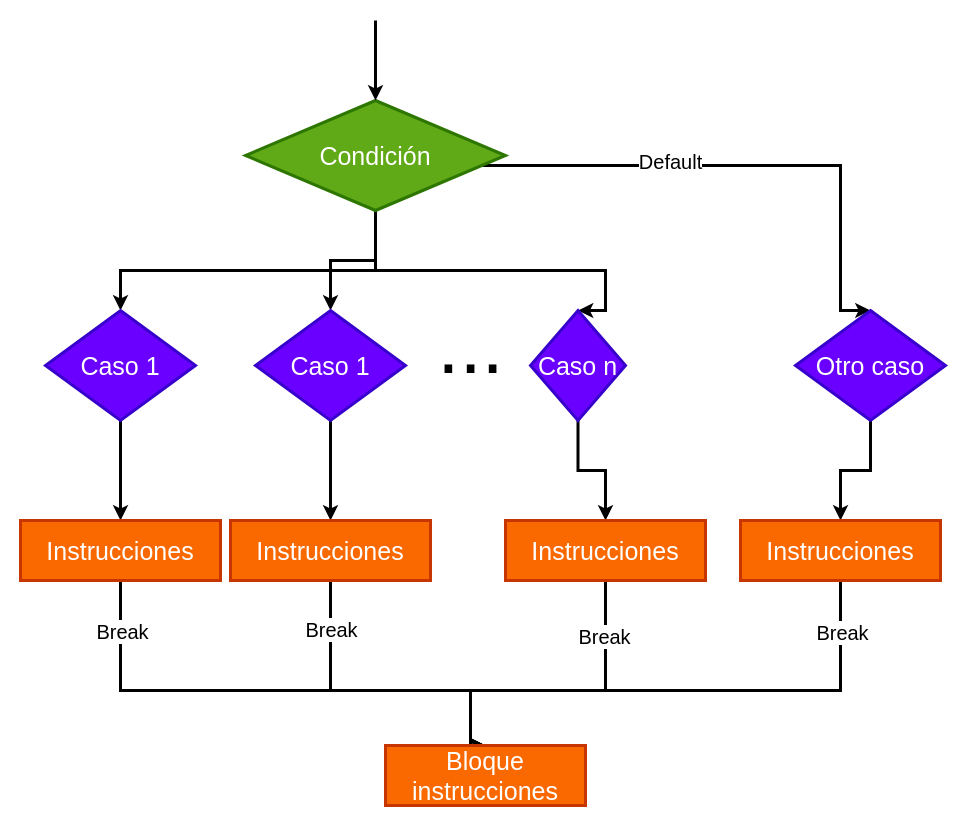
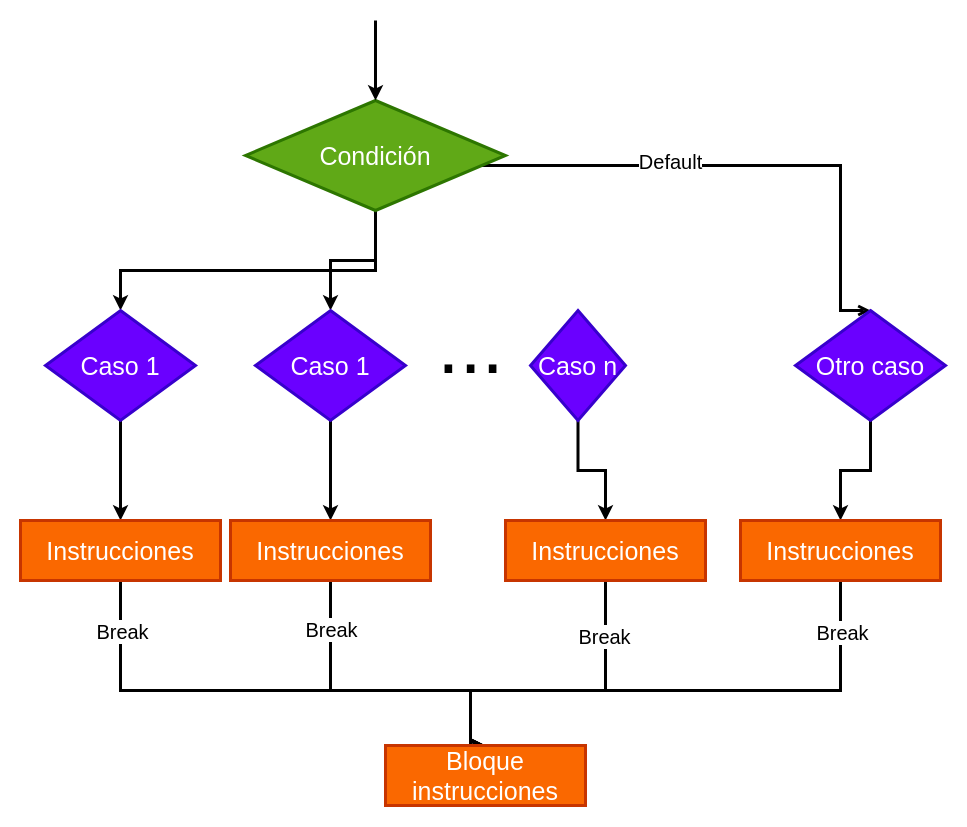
  <mxCell id="0" />
  <mxCell id="1" parent="0" />
- <mxCell id="2" value="" style="edgeStyle=orthogonalEdgeStyle;rounded=0;orthogonalLoop=1;jettySize=auto;html=1;strokeWidth=3;entryX=0.5;entryY=0;entryDx=0;entryDy=0;" edge="1" parent="1" source="7" target="16"><mxGeometry relative="1" as="geometry"><mxPoint x="705" y="165" as="targetPoint" /><Array as="points"><mxPoint x="840" y="165" /></Array></mxGeometry></mxCell>
+ <mxCell id="2" value="" style="edgeStyle=orthogonalEdgeStyle;rounded=0;orthogonalLoop=1;jettySize=auto;html=1;strokeWidth=3;entryX=0.5;entryY=0;entryDx=0;entryDy=0;endArrow=open;" edge="1" parent="1" source="7" target="16"><mxGeometry relative="1" as="geometry"><mxPoint x="705" y="165" as="targetPoint" /><Array as="points"><mxPoint x="840" y="165" /></Array></mxGeometry></mxCell>
  <mxCell id="3" value="&lt;span style=&quot;font-size: 20px;&quot;&gt;Default&lt;br&gt;&lt;/span&gt;" style="edgeLabel;html=1;align=center;verticalAlign=middle;resizable=0;points=[];" vertex="1" connectable="0" parent="2"><mxGeometry x="-0.296" relative="1" as="geometry"><mxPoint y="-5" as="offset" /></mxGeometry></mxCell>
  <mxCell id="4" style="edgeStyle=orthogonalEdgeStyle;rounded=0;orthogonalLoop=1;jettySize=auto;html=1;strokeWidth=3;" edge="1" parent="1" source="7" target="12"><mxGeometry relative="1" as="geometry" /></mxCell>
  <mxCell id="5" style="edgeStyle=orthogonalEdgeStyle;rounded=0;orthogonalLoop=1;jettySize=auto;html=1;entryX=0.5;entryY=0;entryDx=0;entryDy=0;strokeWidth=3;" edge="1" parent="1" source="7" target="10"><mxGeometry relative="1" as="geometry"><Array as="points"><mxPoint x="375" y="270" /><mxPoint x="120" y="270" /></Array></mxGeometry></mxCell>
- <mxCell id="6" style="edgeStyle=orthogonalEdgeStyle;rounded=0;orthogonalLoop=1;jettySize=auto;html=1;entryX=0.5;entryY=0;entryDx=0;entryDy=0;strokeWidth=3;" edge="1" parent="1" source="7" target="14"><mxGeometry relative="1" as="geometry"><Array as="points"><mxPoint x="375" y="270" /><mxPoint x="605" y="270" /></Array></mxGeometry></mxCell>
  <mxCell id="7" value="Condición" style="rhombus;whiteSpace=wrap;html=1;fillColor=#60a917;fontColor=#ffffff;strokeColor=#2D7600;strokeWidth=3;fontSize=25;" vertex="1" parent="1"><mxGeometry x="245" y="100" width="260" height="110" as="geometry" /></mxCell>
  <mxCell id="8" value="" style="endArrow=classic;html=1;rounded=0;fontSize=11;strokeWidth=3;entryX=0.5;entryY=0;entryDx=0;entryDy=0;" edge="1" parent="1" target="7"><mxGeometry width="50" height="50" relative="1" as="geometry"><mxPoint x="375" y="20" as="sourcePoint" /><mxPoint x="545" y="250" as="targetPoint" /></mxGeometry></mxCell>
  <mxCell id="9" style="edgeStyle=orthogonalEdgeStyle;rounded=0;orthogonalLoop=1;jettySize=auto;html=1;entryX=0.5;entryY=0;entryDx=0;entryDy=0;strokeWidth=3;" edge="1" parent="1" source="10" target="20"><mxGeometry relative="1" as="geometry" /></mxCell>
  <mxCell id="10" value="Caso 1" style="rhombus;whiteSpace=wrap;html=1;fillColor=#6a00ff;fontColor=#ffffff;strokeColor=#3700CC;strokeWidth=3;fontSize=25;" vertex="1" parent="1"><mxGeometry x="45" y="310" width="150" height="110" as="geometry" /></mxCell>
  <mxCell id="11" value="" style="edgeStyle=orthogonalEdgeStyle;rounded=0;orthogonalLoop=1;jettySize=auto;html=1;strokeWidth=3;" edge="1" parent="1" source="12" target="23"><mxGeometry relative="1" as="geometry" /></mxCell>
  <mxCell id="12" value="Caso 1" style="rhombus;whiteSpace=wrap;html=1;fillColor=#6a00ff;fontColor=#ffffff;strokeColor=#3700CC;strokeWidth=3;fontSize=25;" vertex="1" parent="1"><mxGeometry x="255" y="310" width="150" height="110" as="geometry" /></mxCell>
  <mxCell id="13" value="" style="edgeStyle=orthogonalEdgeStyle;rounded=0;orthogonalLoop=1;jettySize=auto;html=1;strokeWidth=3;" edge="1" parent="1" source="14" target="26"><mxGeometry relative="1" as="geometry" /></mxCell>
  <mxCell id="14" value="Caso n" style="rhombus;whiteSpace=wrap;html=1;fillColor=#6a00ff;fontColor=#ffffff;strokeColor=#3700CC;strokeWidth=3;fontSize=25;" vertex="1" parent="1"><mxGeometry x="530" y="310" width="95" height="110" as="geometry" /></mxCell>
  <mxCell id="15" value="" style="edgeStyle=orthogonalEdgeStyle;rounded=0;orthogonalLoop=1;jettySize=auto;html=1;strokeWidth=3;" edge="1" parent="1" source="16" target="29"><mxGeometry relative="1" as="geometry" /></mxCell>
  <mxCell id="16" value="Otro caso" style="rhombus;whiteSpace=wrap;html=1;fillColor=#6a00ff;fontColor=#ffffff;strokeColor=#3700CC;strokeWidth=3;fontSize=25;" vertex="1" parent="1"><mxGeometry x="795" y="310" width="150" height="110" as="geometry" /></mxCell>
  <mxCell id="17" value="..." style="text;html=1;align=center;verticalAlign=middle;resizable=0;points=[];autosize=1;strokeColor=none;fillColor=none;fontSize=80;" vertex="1" parent="1"><mxGeometry x="425" y="290" width="90" height="110" as="geometry" /></mxCell>
  <mxCell id="18" style="edgeStyle=orthogonalEdgeStyle;rounded=0;orthogonalLoop=1;jettySize=auto;html=1;entryX=0.5;entryY=0;entryDx=0;entryDy=0;strokeWidth=3;" edge="1" parent="1" source="20" target="30"><mxGeometry relative="1" as="geometry"><Array as="points"><mxPoint x="120" y="690" /><mxPoint x="470" y="690" /></Array></mxGeometry></mxCell>
  <mxCell id="19" value="Break" style="edgeLabel;html=1;align=center;verticalAlign=middle;resizable=0;points=[];fontSize=20;" vertex="1" connectable="0" parent="18"><mxGeometry x="-0.778" y="1" relative="1" as="geometry"><mxPoint y="-9" as="offset" /></mxGeometry></mxCell>
  <mxCell id="20" value="Instrucciones" style="rounded=0;whiteSpace=wrap;html=1;fillColor=#fa6800;fontColor=#ffffff;strokeColor=#C73500;fontSize=25;strokeWidth=3;" vertex="1" parent="1"><mxGeometry x="20" y="520" width="200" height="60" as="geometry" /></mxCell>
  <mxCell id="21" style="edgeStyle=orthogonalEdgeStyle;rounded=0;orthogonalLoop=1;jettySize=auto;html=1;entryX=0.5;entryY=0;entryDx=0;entryDy=0;strokeWidth=3;" edge="1" parent="1" source="23" target="30"><mxGeometry relative="1" as="geometry"><Array as="points"><mxPoint x="330" y="690" /><mxPoint x="470" y="690" /></Array></mxGeometry></mxCell>
  <mxCell id="22" value="Break" style="edgeLabel;html=1;align=center;verticalAlign=middle;resizable=0;points=[];fontSize=20;" vertex="1" connectable="0" parent="21"><mxGeometry x="-0.701" relative="1" as="geometry"><mxPoint as="offset" /></mxGeometry></mxCell>
  <mxCell id="23" value="Instrucciones" style="rounded=0;whiteSpace=wrap;html=1;fillColor=#fa6800;fontColor=#ffffff;strokeColor=#C73500;fontSize=25;strokeWidth=3;" vertex="1" parent="1"><mxGeometry x="230" y="520" width="200" height="60" as="geometry" /></mxCell>
  <mxCell id="24" style="edgeStyle=orthogonalEdgeStyle;rounded=0;orthogonalLoop=1;jettySize=auto;html=1;entryX=0.5;entryY=0;entryDx=0;entryDy=0;strokeWidth=3;" edge="1" parent="1" source="26" target="30"><mxGeometry relative="1" as="geometry"><Array as="points"><mxPoint x="605" y="690" /><mxPoint x="470" y="690" /></Array></mxGeometry></mxCell>
  <mxCell id="25" value="Break" style="edgeLabel;html=1;align=center;verticalAlign=middle;resizable=0;points=[];fontSize=20;" vertex="1" connectable="0" parent="24"><mxGeometry x="-0.648" y="-2" relative="1" as="geometry"><mxPoint as="offset" /></mxGeometry></mxCell>
  <mxCell id="26" value="Instrucciones" style="rounded=0;whiteSpace=wrap;html=1;fillColor=#fa6800;fontColor=#ffffff;strokeColor=#C73500;fontSize=25;strokeWidth=3;" vertex="1" parent="1"><mxGeometry x="505" y="520" width="200" height="60" as="geometry" /></mxCell>
  <mxCell id="27" style="edgeStyle=orthogonalEdgeStyle;rounded=0;orthogonalLoop=1;jettySize=auto;html=1;entryX=0.5;entryY=0;entryDx=0;entryDy=0;strokeWidth=3;" edge="1" parent="1" source="29" target="30"><mxGeometry relative="1" as="geometry"><Array as="points"><mxPoint x="840" y="690" /><mxPoint x="470" y="690" /></Array></mxGeometry></mxCell>
  <mxCell id="28" value="Break" style="edgeLabel;html=1;align=center;verticalAlign=middle;resizable=0;points=[];fontSize=20;" vertex="1" connectable="0" parent="27"><mxGeometry x="-0.813" y="1" relative="1" as="geometry"><mxPoint as="offset" /></mxGeometry></mxCell>
  <mxCell id="29" value="Instrucciones" style="rounded=0;whiteSpace=wrap;html=1;fillColor=#fa6800;fontColor=#ffffff;strokeColor=#C73500;fontSize=25;strokeWidth=3;" vertex="1" parent="1"><mxGeometry x="740" y="520" width="200" height="60" as="geometry" /></mxCell>
  <mxCell id="30" value="Bloque instrucciones" style="rounded=0;whiteSpace=wrap;html=1;fillColor=#fa6800;fontColor=#ffffff;strokeColor=#C73500;fontSize=25;strokeWidth=3;" vertex="1" parent="1"><mxGeometry x="385" y="745" width="200" height="60" as="geometry" /></mxCell>
